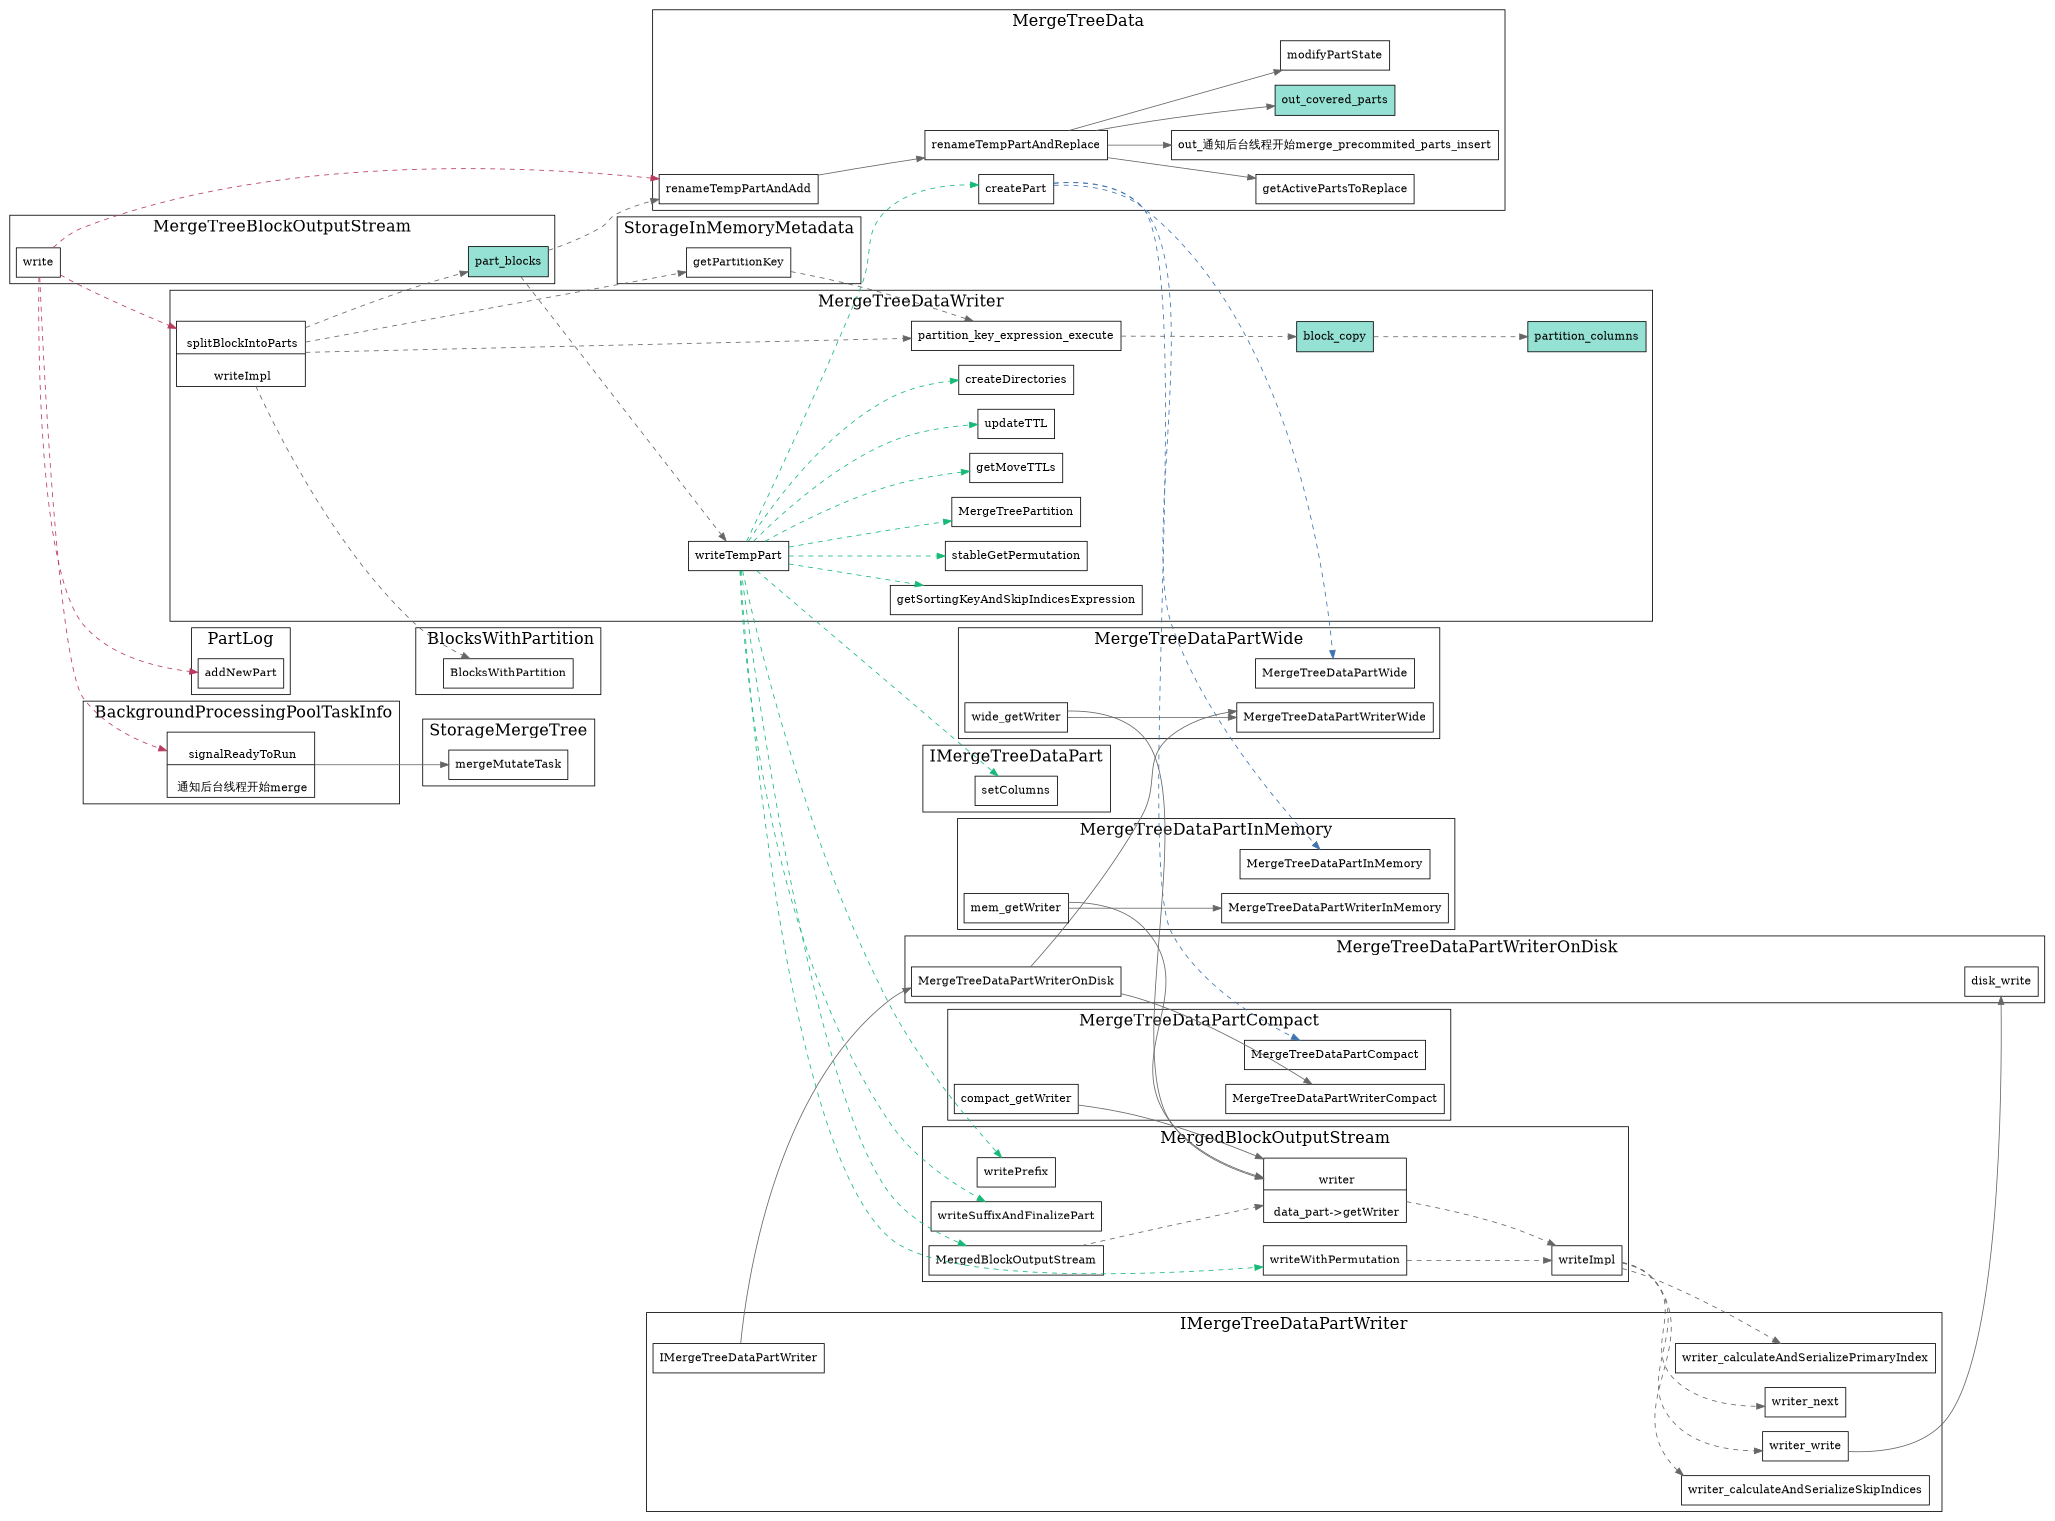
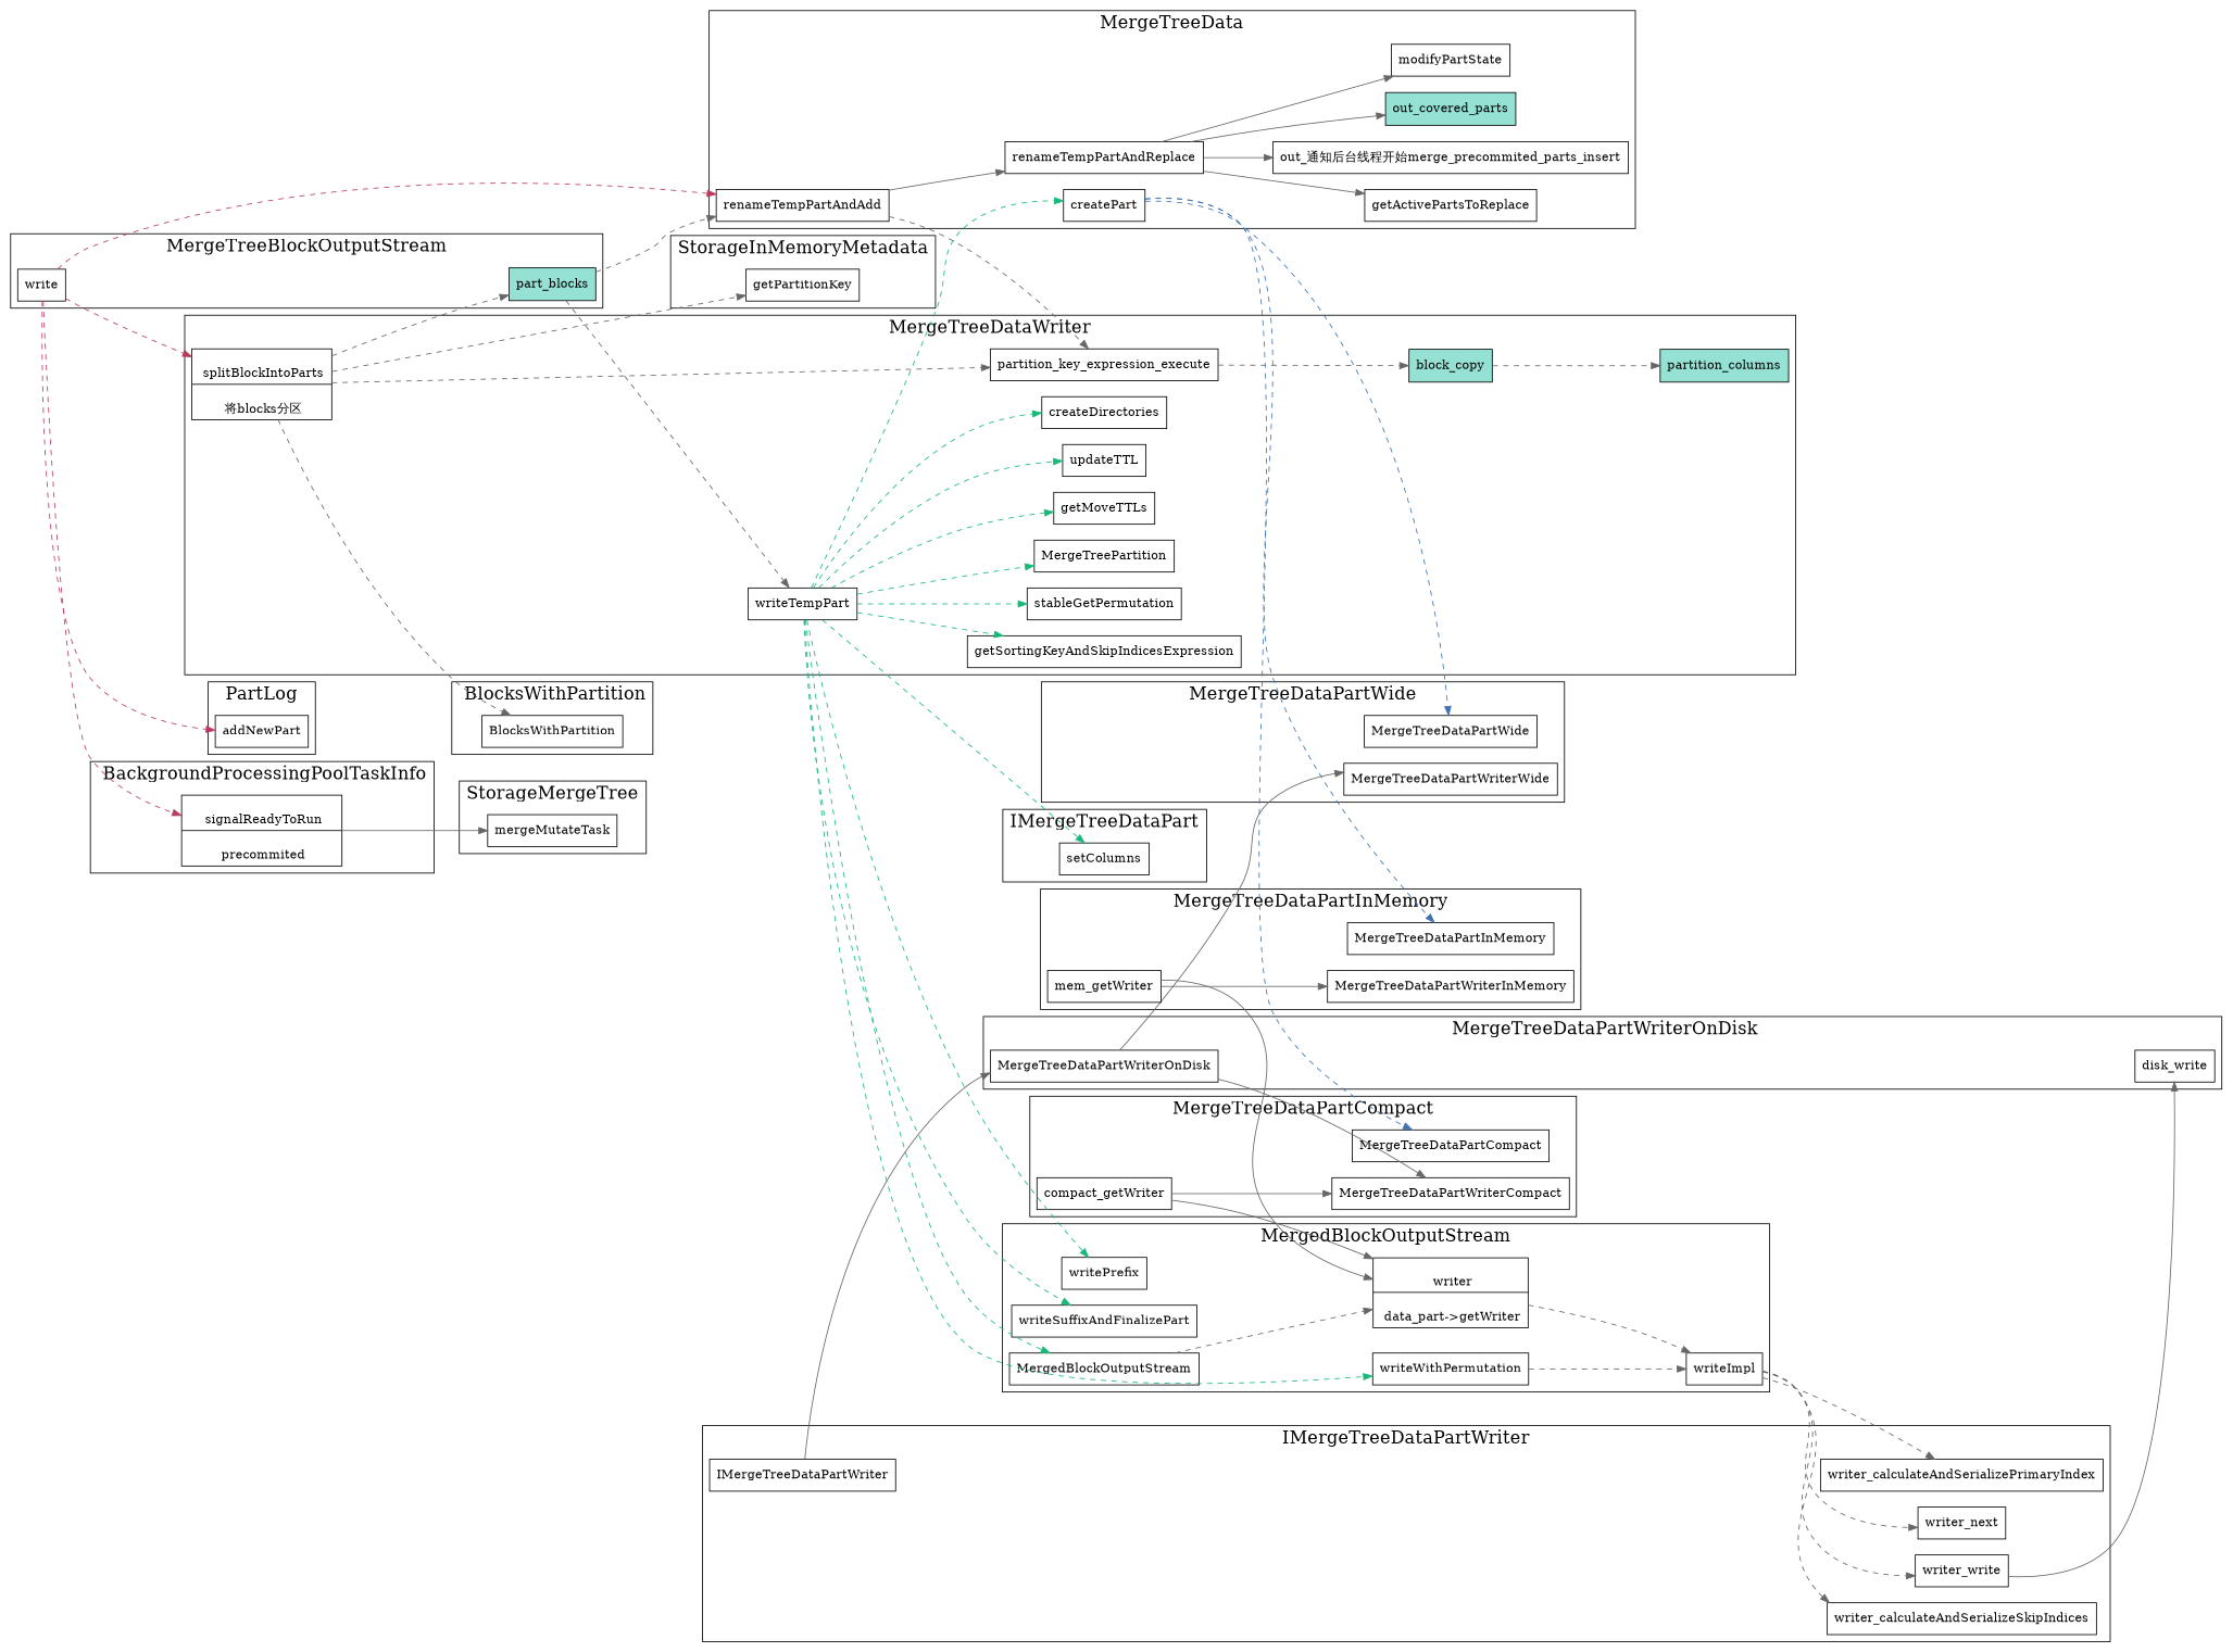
  digraph {
    fontname="DejaVu Serif"
    newrank=true
    rankdir=LR
    node [fillcolor="#95e1d3" fontname="DejaVu Serif" shape=box]
    edge [color=gray40 fontname="DejaVu Serif" style=dashed]
    createPart [style=stroke]
    out_covered_parts [shape=record style=filled]
    renameTempPartAndAdd [style=stroke]
    renameTempPartAndReplace [style=stroke]
    modifyPartState [style=stroke]
    getActivePartsToReplace [style=stroke]
    n7 [label="out_通知后台线程开始merge_precommited_parts_insert" style=stroke]
    setColumns [fillcolor=""]
    BlocksWithPartition [fillcolor=""]
    getPartitionKey [fillcolor=""]
    disk_write [fillcolor=""]
    MergeTreeDataPartWriterOnDisk [fillcolor=""]
    IMergeTreeDataPartWriter [fillcolor=""]
    writer_write [fillcolor=""]
    writer_calculateAndSerializeSkipIndices [fillcolor=""]
    writer_calculateAndSerializePrimaryIndex [fillcolor=""]
    writer_next [fillcolor=""]
-   wide_getWriter [fillcolor=""]
    MergeTreeDataPartWriterWide [fillcolor=""]
    MergeTreeDataPartWide [fillcolor=""]
    MergeTreeDataPartInMemory [fillcolor=""]
    mem_getWriter [fillcolor=""]
    MergeTreeDataPartWriterInMemory [fillcolor=""]
    MergeTreeDataPartCompact [fillcolor=""]
    compact_getWriter [fillcolor=""]
    MergeTreeDataPartWriterCompact [fillcolor=""]
    n27 [label="{{\n        writer|\n          data_part-\>getWriter\n      }}" shape=record style=stroke]
    writeImpl [style=stroke]
    MergedBlockOutputStream [style=stroke]
    writePrefix [style=stroke]
    writeWithPermutation [style=stroke]
    writeSuffixAndFinalizePart [style=stroke]
    partition_key_expression_execute [style=stroke]
    block_copy [shape=record style=filled]
    partition_columns [shape=record style=filled]
    writeTempPart [style=stroke]
    MergeTreePartition [style=stroke]
    getMoveTTLs [style=stroke]
    updateTTL [style=stroke]
    createDirectories [style=stroke]
    getSortingKeyAndSkipIndicesExpression [style=stroke]
    stableGetPermutation [style=stroke]
-   n43 [label="{{\n        splitBlockIntoParts|\n        writeImpl\n      }}" shape=record style=stroke]
+   n43 [label="{{\n        splitBlockIntoParts|\n        将blocks分区\n      }}" shape=record style=stroke]
    addNewPart [fillcolor=""]
    mergeMutateTask [fillcolor=""]
-   n46 [label="{{\n        signalReadyToRun|\n        通知后台线程开始merge\n      }}" shape=record fillcolor=""]
+   n46 [label="{{\n        signalReadyToRun|\n        precommited\n      }}" shape=record fillcolor=""]
    part_blocks [shape=record style=filled]
    write [style=stroke]
    subgraph cluster_1 {
      fontsize=20
      label=MergeTreeData
      createPart
      out_covered_parts
      renameTempPartAndAdd
      renameTempPartAndReplace
      modifyPartState
      getActivePartsToReplace
      n7
    }
    subgraph cluster_2 {
      fontsize=20
      label=IMergeTreeDataPart
      setColumns
    }
    subgraph cluster_3 {
      fontsize=20
      label=" BlocksWithPartition"
      BlocksWithPartition
    }
    subgraph cluster_4 {
      fontsize=20
      label=StorageInMemoryMetadata
      getPartitionKey
    }
    subgraph cluster_5 {
      fontsize=20
      label=" MergeTreeDataPartWriterOnDisk"
      disk_write
      MergeTreeDataPartWriterOnDisk
    }
    subgraph cluster_6 {
      fontsize=20
      label=IMergeTreeDataPartWriter
      IMergeTreeDataPartWriter
      writer_write
      writer_calculateAndSerializeSkipIndices
      writer_calculateAndSerializePrimaryIndex
      writer_next
    }
    subgraph cluster_7 {
      fontsize=20
      label=MergeTreeDataPartWide
-     wide_getWriter
      MergeTreeDataPartWriterWide
      MergeTreeDataPartWide
    }
    subgraph cluster_8 {
      fontsize=20
      label=MergeTreeDataPartInMemory
      MergeTreeDataPartInMemory
      mem_getWriter
      MergeTreeDataPartWriterInMemory
    }
    subgraph cluster_9 {
      fontsize=20
      label=MergeTreeDataPartCompact
      MergeTreeDataPartCompact
      compact_getWriter
      MergeTreeDataPartWriterCompact
    }
    subgraph cluster_10 {
      fontsize=20
      label=MergedBlockOutputStream
      n27
      writeImpl
      MergedBlockOutputStream
      writePrefix
      writeWithPermutation
      writeSuffixAndFinalizePart
    }
    subgraph cluster_11 {
      fontsize=20
      label=MergeTreeDataWriter
      partition_key_expression_execute
      block_copy
      partition_columns
      writeTempPart
      MergeTreePartition
      getMoveTTLs
      updateTTL
      createDirectories
      getSortingKeyAndSkipIndicesExpression
      stableGetPermutation
      n43
    }
    subgraph cluster_12 {
      fontsize=20
      label=PartLog
      addNewPart
    }
    subgraph cluster_13 {
      fontsize=20
      label=StorageMergeTree
      mergeMutateTask
    }
    subgraph cluster_14 {
      fontsize=20
      label=" BackgroundProcessingPoolTaskInfo"
      n46
    }
    subgraph cluster_15 {
      fontsize=20
      label=MergeTreeBlockOutputStream
      part_blocks
      write
    }
    createPart -> MergeTreeDataPartWide [color="#3f72af"]
    createPart -> MergeTreeDataPartInMemory [color="#3f72af"]
    createPart -> MergeTreeDataPartCompact [color="#3f72af"]
    renameTempPartAndAdd -> renameTempPartAndReplace [style=""]
    renameTempPartAndReplace -> out_covered_parts [style=""]
    renameTempPartAndReplace -> modifyPartState [style=""]
    renameTempPartAndReplace -> getActivePartsToReplace [style=""]
    renameTempPartAndReplace -> n7 [style=""]
-   getPartitionKey -> partition_key_expression_execute
+   renameTempPartAndAdd -> partition_key_expression_execute
    MergeTreeDataPartWriterOnDisk -> MergeTreeDataPartWriterWide [style=""]
    MergeTreeDataPartWriterOnDisk -> MergeTreeDataPartWriterCompact [style=""]
    IMergeTreeDataPartWriter -> MergeTreeDataPartWriterOnDisk [style=""]
    writer_write -> disk_write [style=""]
-   wide_getWriter -> MergeTreeDataPartWriterWide [style=""]
-   wide_getWriter -> n27 [style=""]
    mem_getWriter -> MergeTreeDataPartWriterInMemory [style=""]
    mem_getWriter -> n27 [style=""]
+   compact_getWriter -> MergeTreeDataPartWriterCompact [style=""]
    compact_getWriter -> n27 [style=""]
    n27 -> writeImpl
    writeImpl -> writer_write
    writeImpl -> writer_calculateAndSerializeSkipIndices
    writeImpl -> writer_calculateAndSerializePrimaryIndex
    writeImpl -> writer_next
    MergedBlockOutputStream -> n27
    writeWithPermutation -> writeImpl
    partition_key_expression_execute -> block_copy
    block_copy -> partition_columns
    writeTempPart -> createPart [color="#17b978"]
    writeTempPart -> setColumns [color="#17b978"]
    writeTempPart -> MergedBlockOutputStream [color="#17b978"]
    writeTempPart -> writePrefix [color="#17b978"]
    writeTempPart -> writeWithPermutation [color="#17b978"]
    writeTempPart -> writeSuffixAndFinalizePart [color="#17b978"]
    writeTempPart -> MergeTreePartition [color="#17b978"]
    writeTempPart -> getMoveTTLs [color="#17b978"]
    writeTempPart -> updateTTL [color="#17b978"]
    writeTempPart -> createDirectories [color="#17b978"]
    writeTempPart -> getSortingKeyAndSkipIndicesExpression [color="#17b978"]
    writeTempPart -> stableGetPermutation [color="#17b978"]
    n43 -> BlocksWithPartition
    n43 -> getPartitionKey
    n43 -> partition_key_expression_execute
    n43 -> part_blocks
    n46 -> mergeMutateTask [style=""]
    part_blocks -> renameTempPartAndAdd
    part_blocks -> writeTempPart
    write -> renameTempPartAndAdd [color="#b83b5e"]
    write -> n43 [color="#b83b5e"]
    write -> addNewPart [color="#b83b5e"]
    write -> n46 [color="#b83b5e"]
  }
